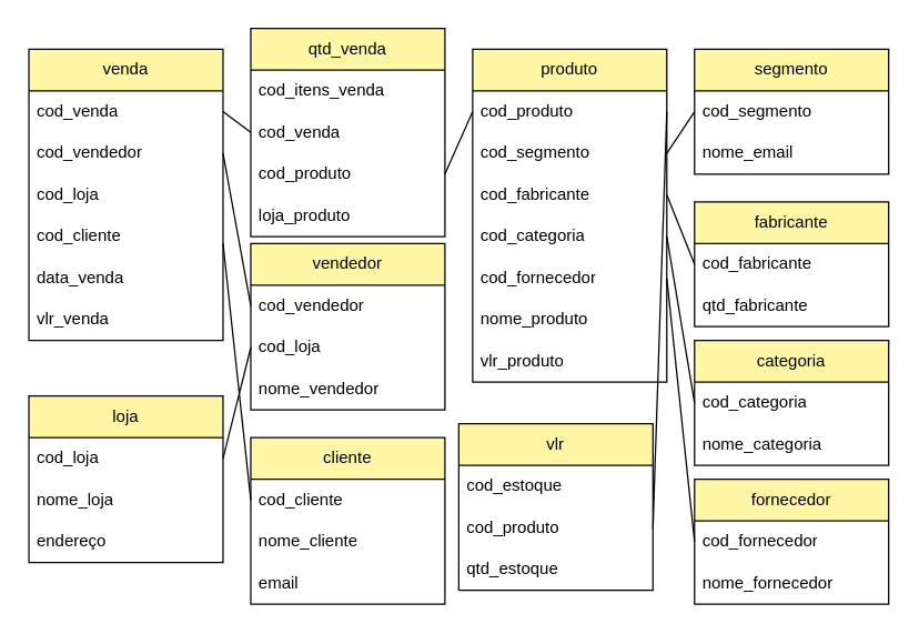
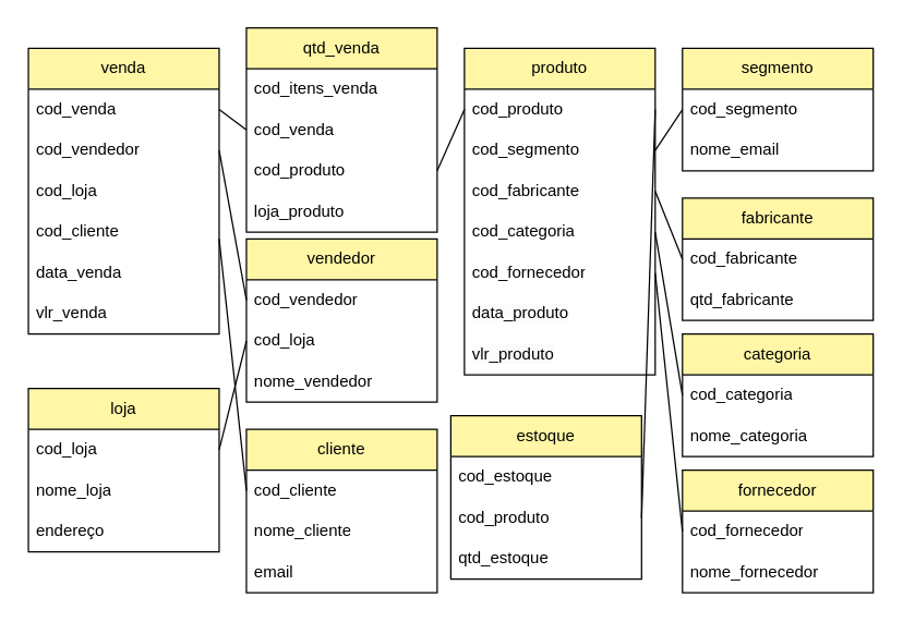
  <mxCell id="0" />
  <mxCell id="1" parent="0" />
  <mxCell id="2" value="venda" style="swimlane;fontStyle=0;childLayout=stackLayout;horizontal=1;startSize=30;horizontalStack=0;resizeParent=1;resizeParentMax=0;resizeLast=0;collapsible=1;marginBottom=0;whiteSpace=wrap;html=1;fillColor=#FFF6A6;" parent="1" vertex="1"><mxGeometry x="20" y="35" width="140" height="210" as="geometry" /></mxCell>
  <mxCell id="3" value="cod_venda" style="text;strokeColor=none;fillColor=none;align=left;verticalAlign=middle;spacingLeft=4;spacingRight=4;overflow=hidden;points=[[0,0.5],[1,0.5]];portConstraint=eastwest;rotatable=0;whiteSpace=wrap;html=1;" parent="2" vertex="1"><mxGeometry y="30" width="140" height="30" as="geometry" /></mxCell>
  <mxCell id="4" value="cod_vendedor" style="text;strokeColor=none;fillColor=none;align=left;verticalAlign=middle;spacingLeft=4;spacingRight=4;overflow=hidden;points=[[0,0.5],[1,0.5]];portConstraint=eastwest;rotatable=0;whiteSpace=wrap;html=1;" parent="2" vertex="1"><mxGeometry y="60" width="140" height="30" as="geometry" /></mxCell>
  <mxCell id="5" value="cod_loja" style="text;strokeColor=none;fillColor=none;align=left;verticalAlign=middle;spacingLeft=4;spacingRight=4;overflow=hidden;points=[[0,0.5],[1,0.5]];portConstraint=eastwest;rotatable=0;whiteSpace=wrap;html=1;" parent="2" vertex="1"><mxGeometry y="90" width="140" height="30" as="geometry" /></mxCell>
  <mxCell id="6" value="cod_cliente" style="text;strokeColor=none;fillColor=none;align=left;verticalAlign=middle;spacingLeft=4;spacingRight=4;overflow=hidden;points=[[0,0.5],[1,0.5]];portConstraint=eastwest;rotatable=0;whiteSpace=wrap;html=1;" parent="2" vertex="1"><mxGeometry y="120" width="140" height="30" as="geometry" /></mxCell>
  <mxCell id="7" value="data_venda" style="text;strokeColor=none;fillColor=none;align=left;verticalAlign=middle;spacingLeft=4;spacingRight=4;overflow=hidden;points=[[0,0.5],[1,0.5]];portConstraint=eastwest;rotatable=0;whiteSpace=wrap;html=1;" parent="2" vertex="1"><mxGeometry y="150" width="140" height="30" as="geometry" /></mxCell>
  <mxCell id="8" value="vlr_venda" style="text;strokeColor=none;fillColor=none;align=left;verticalAlign=middle;spacingLeft=4;spacingRight=4;overflow=hidden;points=[[0,0.5],[1,0.5]];portConstraint=eastwest;rotatable=0;whiteSpace=wrap;html=1;" parent="2" vertex="1"><mxGeometry y="180" width="140" height="30" as="geometry" /></mxCell>
  <mxCell id="9" value="qtd_venda" style="swimlane;fontStyle=0;childLayout=stackLayout;horizontal=1;startSize=30;horizontalStack=0;resizeParent=1;resizeParentMax=0;resizeLast=0;collapsible=1;marginBottom=0;whiteSpace=wrap;html=1;fillColor=#FFF6A6;" parent="1" vertex="1"><mxGeometry x="180" y="20" width="140" height="150" as="geometry" /></mxCell>
  <mxCell id="10" value="cod_itens_venda" style="text;strokeColor=none;fillColor=none;align=left;verticalAlign=middle;spacingLeft=4;spacingRight=4;overflow=hidden;points=[[0,0.5],[1,0.5]];portConstraint=eastwest;rotatable=0;whiteSpace=wrap;html=1;" parent="9" vertex="1"><mxGeometry y="30" width="140" height="30" as="geometry" /></mxCell>
  <mxCell id="11" value="cod_venda" style="text;strokeColor=none;fillColor=none;align=left;verticalAlign=middle;spacingLeft=4;spacingRight=4;overflow=hidden;points=[[0,0.5],[1,0.5]];portConstraint=eastwest;rotatable=0;whiteSpace=wrap;html=1;" parent="9" vertex="1"><mxGeometry y="60" width="140" height="30" as="geometry" /></mxCell>
  <mxCell id="12" value="cod_produto" style="text;strokeColor=none;fillColor=none;align=left;verticalAlign=middle;spacingLeft=4;spacingRight=4;overflow=hidden;points=[[0,0.5],[1,0.5]];portConstraint=eastwest;rotatable=0;whiteSpace=wrap;html=1;" parent="9" vertex="1"><mxGeometry y="90" width="140" height="30" as="geometry" /></mxCell>
  <mxCell id="13" value="loja_produto" style="text;strokeColor=none;fillColor=none;align=left;verticalAlign=middle;spacingLeft=4;spacingRight=4;overflow=hidden;points=[[0,0.5],[1,0.5]];portConstraint=eastwest;rotatable=0;whiteSpace=wrap;html=1;" parent="9" vertex="1"><mxGeometry y="120" width="140" height="30" as="geometry" /></mxCell>
  <mxCell id="14" value="" style="endArrow=none;html=1;rounded=0;entryX=0;entryY=0.5;entryDx=0;entryDy=0;exitX=1;exitY=0.5;exitDx=0;exitDy=0;" parent="1" source="3" target="11" edge="1"><mxGeometry width="50" height="50" relative="1" as="geometry"><mxPoint x="240" y="155" as="sourcePoint" /><mxPoint x="290" y="105" as="targetPoint" /></mxGeometry></mxCell>
  <mxCell id="15" value="produto" style="swimlane;fontStyle=0;childLayout=stackLayout;horizontal=1;startSize=30;horizontalStack=0;resizeParent=1;resizeParentMax=0;resizeLast=0;collapsible=1;marginBottom=0;whiteSpace=wrap;html=1;fillColor=#FFF6A6;" parent="1" vertex="1"><mxGeometry x="340" y="35" width="140" height="240" as="geometry" /></mxCell>
  <mxCell id="16" value="cod_produto" style="text;strokeColor=none;fillColor=none;align=left;verticalAlign=middle;spacingLeft=4;spacingRight=4;overflow=hidden;points=[[0,0.5],[1,0.5]];portConstraint=eastwest;rotatable=0;whiteSpace=wrap;html=1;" parent="15" vertex="1"><mxGeometry y="30" width="140" height="30" as="geometry" /></mxCell>
  <mxCell id="17" value="cod_segmento" style="text;strokeColor=none;fillColor=none;align=left;verticalAlign=middle;spacingLeft=4;spacingRight=4;overflow=hidden;points=[[0,0.5],[1,0.5]];portConstraint=eastwest;rotatable=0;whiteSpace=wrap;html=1;" parent="15" vertex="1"><mxGeometry y="60" width="140" height="30" as="geometry" /></mxCell>
  <mxCell id="18" value="cod_fabricante" style="text;strokeColor=none;fillColor=none;align=left;verticalAlign=middle;spacingLeft=4;spacingRight=4;overflow=hidden;points=[[0,0.5],[1,0.5]];portConstraint=eastwest;rotatable=0;whiteSpace=wrap;html=1;" parent="15" vertex="1"><mxGeometry y="90" width="140" height="30" as="geometry" /></mxCell>
  <mxCell id="19" value="cod_categoria" style="text;strokeColor=none;fillColor=none;align=left;verticalAlign=middle;spacingLeft=4;spacingRight=4;overflow=hidden;points=[[0,0.5],[1,0.5]];portConstraint=eastwest;rotatable=0;whiteSpace=wrap;html=1;" parent="15" vertex="1"><mxGeometry y="120" width="140" height="30" as="geometry" /></mxCell>
  <mxCell id="20" value="cod_fornecedor" style="text;strokeColor=none;fillColor=none;align=left;verticalAlign=middle;spacingLeft=4;spacingRight=4;overflow=hidden;points=[[0,0.5],[1,0.5]];portConstraint=eastwest;rotatable=0;whiteSpace=wrap;html=1;" parent="15" vertex="1"><mxGeometry y="150" width="140" height="30" as="geometry" /></mxCell>
- <mxCell id="21" value="&lt;meta charset=&quot;utf-8&quot;&gt;&lt;span style=&quot;color: rgb(0, 0, 0); font-family: Helvetica; font-size: 12px; font-style: normal; font-variant-ligatures: normal; font-variant-caps: normal; font-weight: 400; letter-spacing: normal; orphans: 2; text-align: left; text-indent: 0px; text-transform: none; widows: 2; word-spacing: 0px; -webkit-text-stroke-width: 0px; background-color: rgb(251, 251, 251); text-decoration-thickness: initial; text-decoration-style: initial; text-decoration-color: initial; float: none; display: inline !important;&quot;&gt;nome_produto&lt;/span&gt;" style="text;strokeColor=none;fillColor=none;align=left;verticalAlign=middle;spacingLeft=4;spacingRight=4;overflow=hidden;points=[[0,0.5],[1,0.5]];portConstraint=eastwest;rotatable=0;whiteSpace=wrap;html=1;" parent="15" vertex="1"><mxGeometry y="180" width="140" height="30" as="geometry" /></mxCell>
+ <mxCell id="21" value="&lt;meta charset=&quot;utf-8&quot;&gt;&lt;span style=&quot;color: rgb(0, 0, 0); font-family: Helvetica; font-size: 12px; font-style: normal; font-variant-ligatures: normal; font-variant-caps: normal; font-weight: 400; letter-spacing: normal; orphans: 2; text-align: left; text-indent: 0px; text-transform: none; widows: 2; word-spacing: 0px; -webkit-text-stroke-width: 0px; background-color: rgb(251, 251, 251); text-decoration-thickness: initial; text-decoration-style: initial; text-decoration-color: initial; float: none; display: inline !important;&quot;&gt;data_produto&lt;/span&gt;" style="text;strokeColor=none;fillColor=none;align=left;verticalAlign=middle;spacingLeft=4;spacingRight=4;overflow=hidden;points=[[0,0.5],[1,0.5]];portConstraint=eastwest;rotatable=0;whiteSpace=wrap;html=1;" parent="15" vertex="1"><mxGeometry y="180" width="140" height="30" as="geometry" /></mxCell>
  <mxCell id="22" value="&lt;meta charset=&quot;utf-8&quot;&gt;&lt;span style=&quot;color: rgb(0, 0, 0); font-family: Helvetica; font-size: 12px; font-style: normal; font-variant-ligatures: normal; font-variant-caps: normal; font-weight: 400; letter-spacing: normal; orphans: 2; text-align: left; text-indent: 0px; text-transform: none; widows: 2; word-spacing: 0px; -webkit-text-stroke-width: 0px; background-color: rgb(251, 251, 251); text-decoration-thickness: initial; text-decoration-style: initial; text-decoration-color: initial; float: none; display: inline !important;&quot;&gt;vlr_produto&lt;/span&gt;" style="text;strokeColor=none;fillColor=none;align=left;verticalAlign=middle;spacingLeft=4;spacingRight=4;overflow=hidden;points=[[0,0.5],[1,0.5]];portConstraint=eastwest;rotatable=0;whiteSpace=wrap;html=1;" parent="15" vertex="1"><mxGeometry y="210" width="140" height="30" as="geometry" /></mxCell>
  <mxCell id="23" value="segmento" style="swimlane;fontStyle=0;childLayout=stackLayout;horizontal=1;startSize=30;horizontalStack=0;resizeParent=1;resizeParentMax=0;resizeLast=0;collapsible=1;marginBottom=0;whiteSpace=wrap;html=1;fillColor=#FFF6A6;" parent="1" vertex="1"><mxGeometry x="500" y="35" width="140" height="90" as="geometry" /></mxCell>
  <mxCell id="24" value="cod_segmento" style="text;strokeColor=none;fillColor=none;align=left;verticalAlign=middle;spacingLeft=4;spacingRight=4;overflow=hidden;points=[[0,0.5],[1,0.5]];portConstraint=eastwest;rotatable=0;whiteSpace=wrap;html=1;" parent="23" vertex="1"><mxGeometry y="30" width="140" height="30" as="geometry" /></mxCell>
  <mxCell id="25" value="nome_email" style="text;strokeColor=none;fillColor=none;align=left;verticalAlign=middle;spacingLeft=4;spacingRight=4;overflow=hidden;points=[[0,0.5],[1,0.5]];portConstraint=eastwest;rotatable=0;whiteSpace=wrap;html=1;" parent="23" vertex="1"><mxGeometry y="60" width="140" height="30" as="geometry" /></mxCell>
  <mxCell id="26" value="fabricante" style="swimlane;fontStyle=0;childLayout=stackLayout;horizontal=1;startSize=30;horizontalStack=0;resizeParent=1;resizeParentMax=0;resizeLast=0;collapsible=1;marginBottom=0;whiteSpace=wrap;html=1;fillColor=#FFF6A6;" parent="1" vertex="1"><mxGeometry x="500" y="145" width="140" height="90" as="geometry" /></mxCell>
  <mxCell id="27" value="cod_fabricante" style="text;strokeColor=none;fillColor=none;align=left;verticalAlign=middle;spacingLeft=4;spacingRight=4;overflow=hidden;points=[[0,0.5],[1,0.5]];portConstraint=eastwest;rotatable=0;whiteSpace=wrap;html=1;" parent="26" vertex="1"><mxGeometry y="30" width="140" height="30" as="geometry" /></mxCell>
  <mxCell id="28" value="qtd_fabricante" style="text;strokeColor=none;fillColor=none;align=left;verticalAlign=middle;spacingLeft=4;spacingRight=4;overflow=hidden;points=[[0,0.5],[1,0.5]];portConstraint=eastwest;rotatable=0;whiteSpace=wrap;html=1;" parent="26" vertex="1"><mxGeometry y="60" width="140" height="30" as="geometry" /></mxCell>
  <mxCell id="29" value="" style="endArrow=none;html=1;rounded=0;entryX=1;entryY=0.5;entryDx=0;entryDy=0;exitX=0;exitY=0.5;exitDx=0;exitDy=0;" parent="1" source="16" target="12" edge="1"><mxGeometry width="50" height="50" relative="1" as="geometry"><mxPoint x="320" y="225" as="sourcePoint" /><mxPoint x="370" y="255" as="targetPoint" /></mxGeometry></mxCell>
  <mxCell id="30" value="" style="endArrow=none;html=1;rounded=0;entryX=1;entryY=0.5;entryDx=0;entryDy=0;exitX=0;exitY=0.5;exitDx=0;exitDy=0;" parent="1" source="24" target="17" edge="1"><mxGeometry width="50" height="50" relative="1" as="geometry"><mxPoint x="600" y="110" as="sourcePoint" /><mxPoint x="560" y="170" as="targetPoint" /></mxGeometry></mxCell>
  <mxCell id="31" value="" style="endArrow=none;html=1;rounded=0;entryX=1;entryY=0.5;entryDx=0;entryDy=0;exitX=0;exitY=0.5;exitDx=0;exitDy=0;" parent="1" source="27" target="18" edge="1"><mxGeometry width="50" height="50" relative="1" as="geometry"><mxPoint x="610" y="120" as="sourcePoint" /><mxPoint x="580" y="150" as="targetPoint" /></mxGeometry></mxCell>
  <mxCell id="32" value="vendedor" style="swimlane;fontStyle=0;childLayout=stackLayout;horizontal=1;startSize=30;horizontalStack=0;resizeParent=1;resizeParentMax=0;resizeLast=0;collapsible=1;marginBottom=0;whiteSpace=wrap;html=1;fillColor=#FFF6A6;" parent="1" vertex="1"><mxGeometry x="180" y="175" width="140" height="120" as="geometry" /></mxCell>
  <mxCell id="33" value="cod_vendedor" style="text;strokeColor=none;fillColor=none;align=left;verticalAlign=middle;spacingLeft=4;spacingRight=4;overflow=hidden;points=[[0,0.5],[1,0.5]];portConstraint=eastwest;rotatable=0;whiteSpace=wrap;html=1;" parent="32" vertex="1"><mxGeometry y="30" width="140" height="30" as="geometry" /></mxCell>
  <mxCell id="34" value="cod_loja" style="text;strokeColor=none;fillColor=none;align=left;verticalAlign=middle;spacingLeft=4;spacingRight=4;overflow=hidden;points=[[0,0.5],[1,0.5]];portConstraint=eastwest;rotatable=0;whiteSpace=wrap;html=1;" parent="32" vertex="1"><mxGeometry y="60" width="140" height="30" as="geometry" /></mxCell>
  <mxCell id="35" value="nome_vendedor" style="text;strokeColor=none;fillColor=none;align=left;verticalAlign=middle;spacingLeft=4;spacingRight=4;overflow=hidden;points=[[0,0.5],[1,0.5]];portConstraint=eastwest;rotatable=0;whiteSpace=wrap;html=1;" parent="32" vertex="1"><mxGeometry y="90" width="140" height="30" as="geometry" /></mxCell>
  <mxCell id="36" value="" style="endArrow=none;html=1;rounded=0;entryX=0;entryY=0.5;entryDx=0;entryDy=0;exitX=1;exitY=0.5;exitDx=0;exitDy=0;" parent="1" source="4" target="33" edge="1"><mxGeometry width="50" height="50" relative="1" as="geometry"><mxPoint x="170" y="90" as="sourcePoint" /><mxPoint x="190" y="120" as="targetPoint" /></mxGeometry></mxCell>
  <mxCell id="37" value="loja" style="swimlane;fontStyle=0;childLayout=stackLayout;horizontal=1;startSize=30;horizontalStack=0;resizeParent=1;resizeParentMax=0;resizeLast=0;collapsible=1;marginBottom=0;whiteSpace=wrap;html=1;fillColor=#FFF6A6;" parent="1" vertex="1"><mxGeometry x="20" y="285" width="140" height="120" as="geometry" /></mxCell>
  <mxCell id="38" value="cod_loja" style="text;strokeColor=none;fillColor=none;align=left;verticalAlign=middle;spacingLeft=4;spacingRight=4;overflow=hidden;points=[[0,0.5],[1,0.5]];portConstraint=eastwest;rotatable=0;whiteSpace=wrap;html=1;" parent="37" vertex="1"><mxGeometry y="30" width="140" height="30" as="geometry" /></mxCell>
  <mxCell id="39" value="nome_loja" style="text;strokeColor=none;fillColor=none;align=left;verticalAlign=middle;spacingLeft=4;spacingRight=4;overflow=hidden;points=[[0,0.5],[1,0.5]];portConstraint=eastwest;rotatable=0;whiteSpace=wrap;html=1;" parent="37" vertex="1"><mxGeometry y="60" width="140" height="30" as="geometry" /></mxCell>
  <mxCell id="40" value="endereço" style="text;strokeColor=none;fillColor=none;align=left;verticalAlign=middle;spacingLeft=4;spacingRight=4;overflow=hidden;points=[[0,0.5],[1,0.5]];portConstraint=eastwest;rotatable=0;whiteSpace=wrap;html=1;" parent="37" vertex="1"><mxGeometry y="90" width="140" height="30" as="geometry" /></mxCell>
  <mxCell id="41" value="" style="endArrow=none;html=1;rounded=0;exitX=0;exitY=0.5;exitDx=0;exitDy=0;entryX=1;entryY=0.5;entryDx=0;entryDy=0;" parent="1" source="34" target="38" edge="1"><mxGeometry width="50" height="50" relative="1" as="geometry"><mxPoint x="330" y="235" as="sourcePoint" /><mxPoint x="390" y="285" as="targetPoint" /></mxGeometry></mxCell>
  <mxCell id="42" value="categoria" style="swimlane;fontStyle=0;childLayout=stackLayout;horizontal=1;startSize=30;horizontalStack=0;resizeParent=1;resizeParentMax=0;resizeLast=0;collapsible=1;marginBottom=0;whiteSpace=wrap;html=1;fillColor=#FFF6A6;" parent="1" vertex="1"><mxGeometry x="500" y="245" width="140" height="90" as="geometry" /></mxCell>
  <mxCell id="43" value="cod_categoria" style="text;strokeColor=none;fillColor=none;align=left;verticalAlign=middle;spacingLeft=4;spacingRight=4;overflow=hidden;points=[[0,0.5],[1,0.5]];portConstraint=eastwest;rotatable=0;whiteSpace=wrap;html=1;" parent="42" vertex="1"><mxGeometry y="30" width="140" height="30" as="geometry" /></mxCell>
  <mxCell id="44" value="nome_categoria" style="text;strokeColor=none;fillColor=none;align=left;verticalAlign=middle;spacingLeft=4;spacingRight=4;overflow=hidden;points=[[0,0.5],[1,0.5]];portConstraint=eastwest;rotatable=0;whiteSpace=wrap;html=1;" parent="42" vertex="1"><mxGeometry y="60" width="140" height="30" as="geometry" /></mxCell>
  <mxCell id="45" value="" style="endArrow=none;html=1;rounded=0;entryX=1;entryY=0.5;entryDx=0;entryDy=0;exitX=0;exitY=0.5;exitDx=0;exitDy=0;" parent="1" source="43" target="19" edge="1"><mxGeometry width="50" height="50" relative="1" as="geometry"><mxPoint x="460" y="305" as="sourcePoint" /><mxPoint x="440" y="255" as="targetPoint" /></mxGeometry></mxCell>
  <mxCell id="46" value="fornecedor" style="swimlane;fontStyle=0;childLayout=stackLayout;horizontal=1;startSize=30;horizontalStack=0;resizeParent=1;resizeParentMax=0;resizeLast=0;collapsible=1;marginBottom=0;whiteSpace=wrap;html=1;fillColor=#FFF6A6;" parent="1" vertex="1"><mxGeometry x="500" y="345" width="140" height="90" as="geometry" /></mxCell>
  <mxCell id="47" value="cod_fornecedor" style="text;strokeColor=none;fillColor=none;align=left;verticalAlign=middle;spacingLeft=4;spacingRight=4;overflow=hidden;points=[[0,0.5],[1,0.5]];portConstraint=eastwest;rotatable=0;whiteSpace=wrap;html=1;" parent="46" vertex="1"><mxGeometry y="30" width="140" height="30" as="geometry" /></mxCell>
  <mxCell id="48" value="nome_fornecedor" style="text;strokeColor=none;fillColor=none;align=left;verticalAlign=middle;spacingLeft=4;spacingRight=4;overflow=hidden;points=[[0,0.5],[1,0.5]];portConstraint=eastwest;rotatable=0;whiteSpace=wrap;html=1;" parent="46" vertex="1"><mxGeometry y="60" width="140" height="30" as="geometry" /></mxCell>
  <mxCell id="49" value="" style="endArrow=none;html=1;rounded=0;entryX=1;entryY=0.5;entryDx=0;entryDy=0;exitX=0;exitY=0.5;exitDx=0;exitDy=0;" parent="1" source="47" target="20" edge="1"><mxGeometry width="50" height="50" relative="1" as="geometry"><mxPoint x="460" y="425" as="sourcePoint" /><mxPoint x="440" y="305" as="targetPoint" /></mxGeometry></mxCell>
  <mxCell id="50" value="cliente" style="swimlane;fontStyle=0;childLayout=stackLayout;horizontal=1;startSize=30;horizontalStack=0;resizeParent=1;resizeParentMax=0;resizeLast=0;collapsible=1;marginBottom=0;whiteSpace=wrap;html=1;fillColor=#FFF6A6;" parent="1" vertex="1"><mxGeometry x="180" y="315" width="140" height="120" as="geometry" /></mxCell>
  <mxCell id="51" value="cod_cliente" style="text;strokeColor=none;fillColor=none;align=left;verticalAlign=middle;spacingLeft=4;spacingRight=4;overflow=hidden;points=[[0,0.5],[1,0.5]];portConstraint=eastwest;rotatable=0;whiteSpace=wrap;html=1;" parent="50" vertex="1"><mxGeometry y="30" width="140" height="30" as="geometry" /></mxCell>
  <mxCell id="52" value="nome_cliente" style="text;strokeColor=none;fillColor=none;align=left;verticalAlign=middle;spacingLeft=4;spacingRight=4;overflow=hidden;points=[[0,0.5],[1,0.5]];portConstraint=eastwest;rotatable=0;whiteSpace=wrap;html=1;" parent="50" vertex="1"><mxGeometry y="60" width="140" height="30" as="geometry" /></mxCell>
  <mxCell id="53" value="email" style="text;strokeColor=none;fillColor=none;align=left;verticalAlign=middle;spacingLeft=4;spacingRight=4;overflow=hidden;points=[[0,0.5],[1,0.5]];portConstraint=eastwest;rotatable=0;whiteSpace=wrap;html=1;" parent="50" vertex="1"><mxGeometry y="90" width="140" height="30" as="geometry" /></mxCell>
  <mxCell id="54" value="" style="endArrow=none;html=1;rounded=0;entryX=0;entryY=0.5;entryDx=0;entryDy=0;" parent="1" target="51" edge="1"><mxGeometry width="50" height="50" relative="1" as="geometry"><mxPoint x="160" y="175" as="sourcePoint" /><mxPoint x="210" y="455" as="targetPoint" /></mxGeometry></mxCell>
- <mxCell id="55" value="vlr" style="swimlane;fontStyle=0;childLayout=stackLayout;horizontal=1;startSize=30;horizontalStack=0;resizeParent=1;resizeParentMax=0;resizeLast=0;collapsible=1;marginBottom=0;whiteSpace=wrap;html=1;fillColor=#FFF6A6;" parent="1" vertex="1"><mxGeometry x="330" y="305" width="140" height="120" as="geometry" /></mxCell>
+ <mxCell id="55" value="estoque" style="swimlane;fontStyle=0;childLayout=stackLayout;horizontal=1;startSize=30;horizontalStack=0;resizeParent=1;resizeParentMax=0;resizeLast=0;collapsible=1;marginBottom=0;whiteSpace=wrap;html=1;fillColor=#FFF6A6;" parent="1" vertex="1"><mxGeometry x="330" y="305" width="140" height="120" as="geometry" /></mxCell>
  <mxCell id="56" value="cod_estoque" style="text;strokeColor=none;fillColor=none;align=left;verticalAlign=middle;spacingLeft=4;spacingRight=4;overflow=hidden;points=[[0,0.5],[1,0.5]];portConstraint=eastwest;rotatable=0;whiteSpace=wrap;html=1;" parent="55" vertex="1"><mxGeometry y="30" width="140" height="30" as="geometry" /></mxCell>
  <mxCell id="57" value="cod_produto" style="text;strokeColor=none;fillColor=none;align=left;verticalAlign=middle;spacingLeft=4;spacingRight=4;overflow=hidden;points=[[0,0.5],[1,0.5]];portConstraint=eastwest;rotatable=0;whiteSpace=wrap;html=1;" parent="55" vertex="1"><mxGeometry y="60" width="140" height="30" as="geometry" /></mxCell>
  <mxCell id="58" value="qtd_estoque" style="text;strokeColor=none;fillColor=none;align=left;verticalAlign=middle;spacingLeft=4;spacingRight=4;overflow=hidden;points=[[0,0.5],[1,0.5]];portConstraint=eastwest;rotatable=0;whiteSpace=wrap;html=1;" parent="55" vertex="1"><mxGeometry y="90" width="140" height="30" as="geometry" /></mxCell>
  <mxCell id="59" value="" style="endArrow=none;html=1;rounded=0;entryX=1;entryY=0.5;entryDx=0;entryDy=0;exitX=1;exitY=0.5;exitDx=0;exitDy=0;" parent="1" source="16" target="57" edge="1"><mxGeometry width="50" height="50" relative="1" as="geometry"><mxPoint x="350" y="90" as="sourcePoint" /><mxPoint x="330" y="135" as="targetPoint" /></mxGeometry></mxCell>
